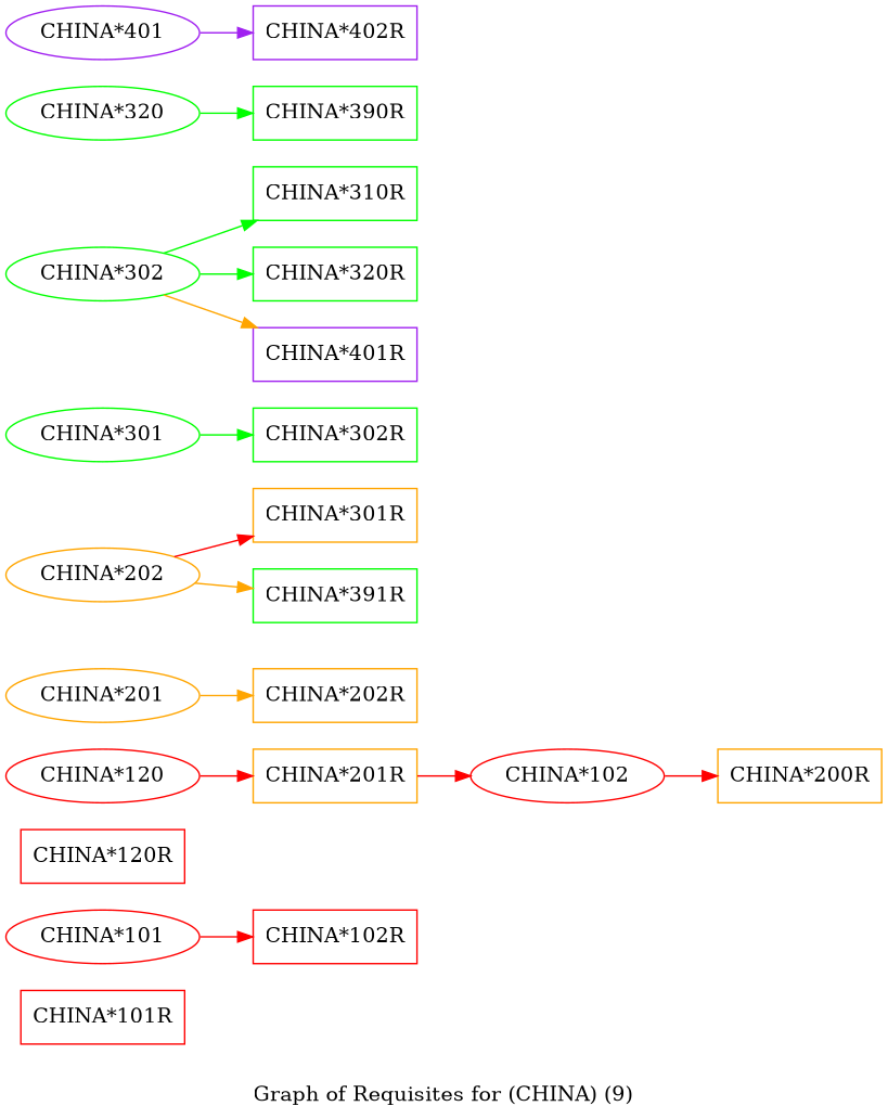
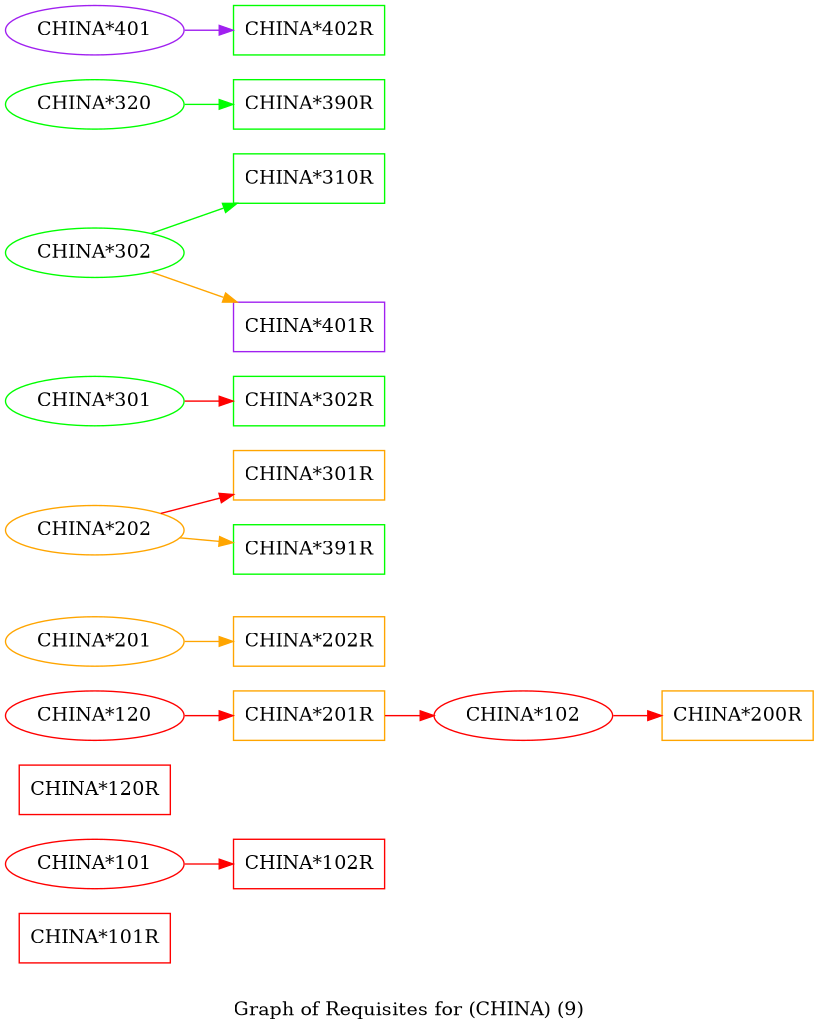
  strict digraph {
    label="Graph of Requisites for (CHINA) (9)"
    rankdir=LR
    node [color=green shape=box]
    edge [color=red]
    "CHINA*101R" [color=red height=0.5 width=1.5278]
    "CHINA*102R" [color=red height=0.5 width=1.5278]
    "CHINA*101" [color=red height=0.5 width=1.8054 shape=""]
    "CHINA*120R" [color=red height=0.5 width=1.5278]
    "CHINA*200R" [color=orange height=0.5 width=1.5278]
    "CHINA*102" [color=red height=0.5 width=1.8054 shape=""]
    "CHINA*201R" [color=orange height=0.5 width=1.5278]
    "CHINA*120" [color=red height=0.5 width=1.8054 shape=""]
    "CHINA*202R" [color=orange height=0.5 width=1.5278]
    "CHINA*201" [color=orange height=0.5 width=1.8054 shape=""]
    "CHINA*301R" [color=orange height=0.5 width=1.5278]
    "CHINA*202" [color=orange height=0.5 width=1.8054 shape=""]
    "CHINA*391R" [height=0.5 width=1.5278]
    "CHINA*302R" [height=0.5 width=1.5278]
    "CHINA*301" [height=0.5 width=1.8054 shape=""]
    "CHINA*310R" [height=0.5 width=1.5278]
    "CHINA*302" [height=0.5 width=1.8054 shape=""]
-   "CHINA*320R" [height=0.5 width=1.5278]
    "CHINA*401R" [color=purple height=0.5 width=1.5278]
    "CHINA*390R" [height=0.5 width=1.5278]
    "CHINA*320" [height=0.5 width=1.8054 shape=""]
-   "CHINA*402R" [color=purple height=0.5 width=1.5278]
+   "CHINA*402R" [height=0.5 width=1.5278]
    "CHINA*401" [color=purple height=0.5 width=1.8054 shape=""]
    "CHINA*101" -> "CHINA*102R"
    "CHINA*102" -> "CHINA*200R"
    "CHINA*201R" -> "CHINA*102"
    "CHINA*120" -> "CHINA*201R"
    "CHINA*201" -> "CHINA*202R" [color=orange]
    "CHINA*202" -> "CHINA*301R"
    "CHINA*202" -> "CHINA*391R" [color=orange]
-   "CHINA*301" -> "CHINA*302R" [color=green]
+   "CHINA*301" -> "CHINA*302R"
    "CHINA*302" -> "CHINA*310R" [color=green]
-   "CHINA*302" -> "CHINA*320R" [color=green]
    "CHINA*302" -> "CHINA*401R" [color=orange]
    "CHINA*320" -> "CHINA*390R" [color=green]
    "CHINA*401" -> "CHINA*402R" [color=purple]
  }
